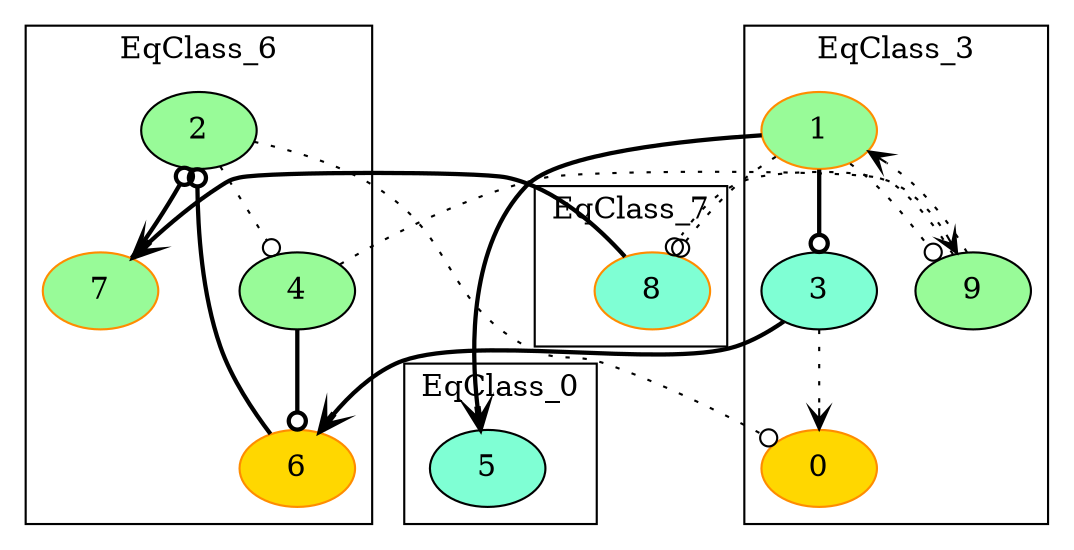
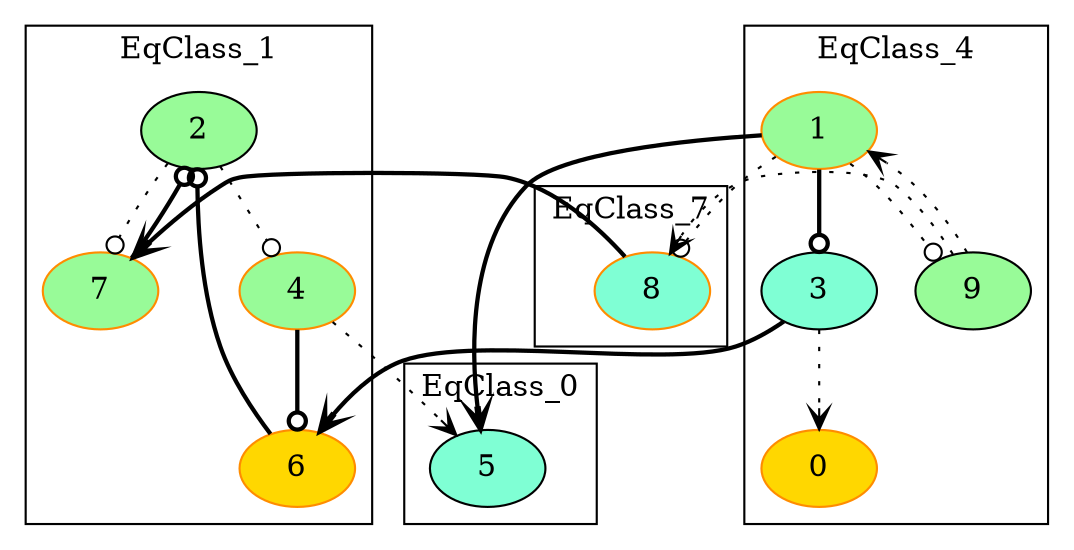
  digraph {
    rankdir=TB
    node [color=darkorange fillcolor=palegreen style=filled]
    edge [arrowhead=odot style=dotted]
    2 [color=black]
-   4 [color=black]
+   4
    6 [fillcolor=gold]
    7
    5 [color=black fillcolor=aquamarine]
    8 [fillcolor=aquamarine]
    0 [fillcolor=gold]
    1
    3 [color=black fillcolor=aquamarine]
    9 [color=black]
    subgraph cluster_1 {
-     label=EqClass_6
+     label=EqClass_1
      2
      4
      6
      7
    }
    subgraph cluster_2 {
      label=EqClass_0
      5
    }
    subgraph cluster_3 {
      label=EqClass_7
      8
    }
    subgraph cluster_4 {
-     label=EqClass_3
+     label=EqClass_4
      0
      1
      3
      9
    }
    2 -> 4
-   2 -> 0
+   2 -> 7
    4 -> 6 [style=bold]
-   4 -> 9 [arrowhead=vee]
+   4 -> 5 [arrowhead=vee]
    6 -> 2 [style=bold]
    7 -> 2 [style=bold]
    8 -> 7 [arrowhead=vee style=bold]
    1 -> 5 [arrowhead=vee style=bold]
    1 -> 8
    1 -> 3 [style=bold]
    1 -> 9
    3 -> 6 [arrowhead=vee style=bold]
    3 -> 0 [arrowhead=vee]
-   9 -> 8
+   9 -> 8 [arrowhead=vee]
    9 -> 1 [arrowhead=vee]
  }
